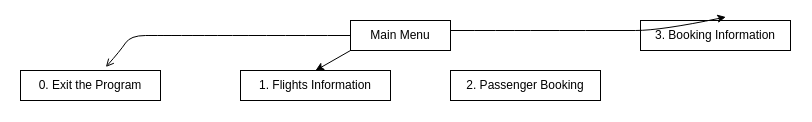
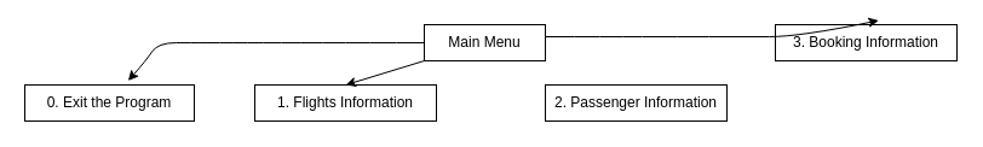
  <mxCell id="0" />
  <mxCell id="1" parent="0" />
  <mxCell id="2" value="Main Menu" style="text;html=1;strokeColor=default;fillColor=none;align=center;verticalAlign=middle;whiteSpace=wrap;rounded=0;" vertex="1" parent="1"><mxGeometry x="350" y="20" width="100" height="30" as="geometry" /></mxCell>
- <mxCell id="3" value="2. Passenger Booking" style="text;html=1;strokeColor=default;fillColor=none;align=center;verticalAlign=middle;whiteSpace=wrap;rounded=0;" vertex="1" parent="1"><mxGeometry x="450" y="70" width="150" height="30" as="geometry" /></mxCell>
- <mxCell id="4" value="1. Flights Information" style="text;html=1;strokeColor=default;fillColor=none;align=center;verticalAlign=middle;whiteSpace=wrap;rounded=0;" vertex="1" parent="1"><mxGeometry x="240" y="70" width="150" height="30" as="geometry" /></mxCell>
+ <mxCell id="3" value="2. Passenger Information" style="text;html=1;strokeColor=default;fillColor=none;align=center;verticalAlign=middle;whiteSpace=wrap;rounded=0;" vertex="1" parent="1"><mxGeometry x="450" y="70" width="150" height="30" as="geometry" /></mxCell>
+ <mxCell id="4" value="1. Flights Information" style="text;html=1;strokeColor=default;fillColor=none;align=center;verticalAlign=middle;whiteSpace=wrap;rounded=0;" vertex="1" parent="1"><mxGeometry x="210" y="70" width="150" height="30" as="geometry" /></mxCell>
  <mxCell id="5" value="3. Booking Information" style="text;html=1;strokeColor=default;fillColor=none;align=center;verticalAlign=middle;whiteSpace=wrap;rounded=0;" vertex="1" parent="1"><mxGeometry x="640" y="20" width="150" height="30" as="geometry" /></mxCell>
  <mxCell id="6" value="0. Exit the Program" style="text;html=1;strokeColor=default;fillColor=none;align=center;verticalAlign=middle;whiteSpace=wrap;rounded=0;" vertex="1" parent="1"><mxGeometry x="20" y="70" width="140" height="30" as="geometry" /></mxCell>
- <mxCell id="7" value="" style="curved=1;endArrow=open;html=1;entryX=0.61;entryY=-0.117;entryDx=0;entryDy=0;entryPerimeter=0;exitX=0;exitY=0.5;exitDx=0;exitDy=0;" edge="1" parent="1" source="2" target="6"><mxGeometry width="50" height="50" relative="1" as="geometry"><mxPoint x="120" y="100" as="sourcePoint" /><mxPoint x="170" y="50" as="targetPoint" /><Array as="points"><mxPoint x="160" y="35" /><mxPoint x="130" y="35" /><mxPoint x="120" y="50" /></Array></mxGeometry></mxCell>
+ <mxCell id="7" value="" style="curved=1;endArrow=classic;html=1;entryX=0.61;entryY=-0.117;entryDx=0;entryDy=0;entryPerimeter=0;exitX=0;exitY=0.5;exitDx=0;exitDy=0;" edge="1" parent="1" source="2" target="6"><mxGeometry width="50" height="50" relative="1" as="geometry"><mxPoint x="120" y="100" as="sourcePoint" /><mxPoint x="170" y="50" as="targetPoint" /><Array as="points"><mxPoint x="160" y="35" /><mxPoint x="130" y="35" /><mxPoint x="120" y="50" /></Array></mxGeometry></mxCell>
  <mxCell id="8" value="" style="curved=1;endArrow=classic;html=1;entryX=0.569;entryY=-0.117;entryDx=0;entryDy=0;entryPerimeter=0;" edge="1" parent="1" target="5"><mxGeometry width="50" height="50" relative="1" as="geometry"><mxPoint x="450" y="30" as="sourcePoint" /><mxPoint x="500" y="-20" as="targetPoint" /><Array as="points"><mxPoint x="500" y="30" /><mxPoint x="560" y="30" /><mxPoint x="610" y="30" /><mxPoint x="660" y="30" /></Array></mxGeometry></mxCell>
  <mxCell id="9" value="" style="endArrow=classic;html=1;entryX=0.5;entryY=0;entryDx=0;entryDy=0;exitX=0;exitY=1;exitDx=0;exitDy=0;" edge="1" parent="1" source="2" target="4"><mxGeometry width="50" height="50" relative="1" as="geometry"><mxPoint x="390" y="190" as="sourcePoint" /><mxPoint x="440" y="140" as="targetPoint" /></mxGeometry></mxCell>
